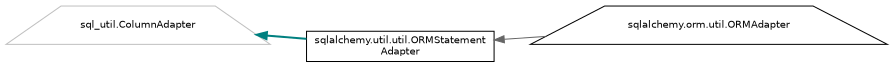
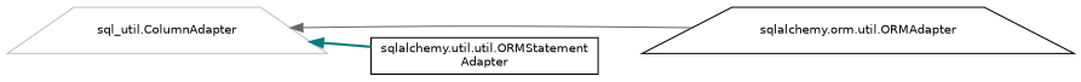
  digraph {
    rankdir=LR
    node [color=black fillcolor=white fontname=Helvetica fontsize=10 shape=trapezium style=filled]
    edge [dir=back fontname=Helvetica fontsize=10 labelfontname=Helvetica labelfontsize=10]
    n1 [color=grey75 height=0.2 label="sql_util.ColumnAdapter" width=0.4]
    n2 [height=0.2 label="sqlalchemy.orm.util.ORMAdapter" width=0.4]
    n3 [height=0.2 label="sqlalchemy.util.util.ORMStatement\lAdapter" shape=box width=0.4]
-   n3 -> n2 [color=gray40 style=solid]
+   n1 -> n2 [color=gray40 style=solid]
    n1 -> n3 [color=teal style=bold]
  }
